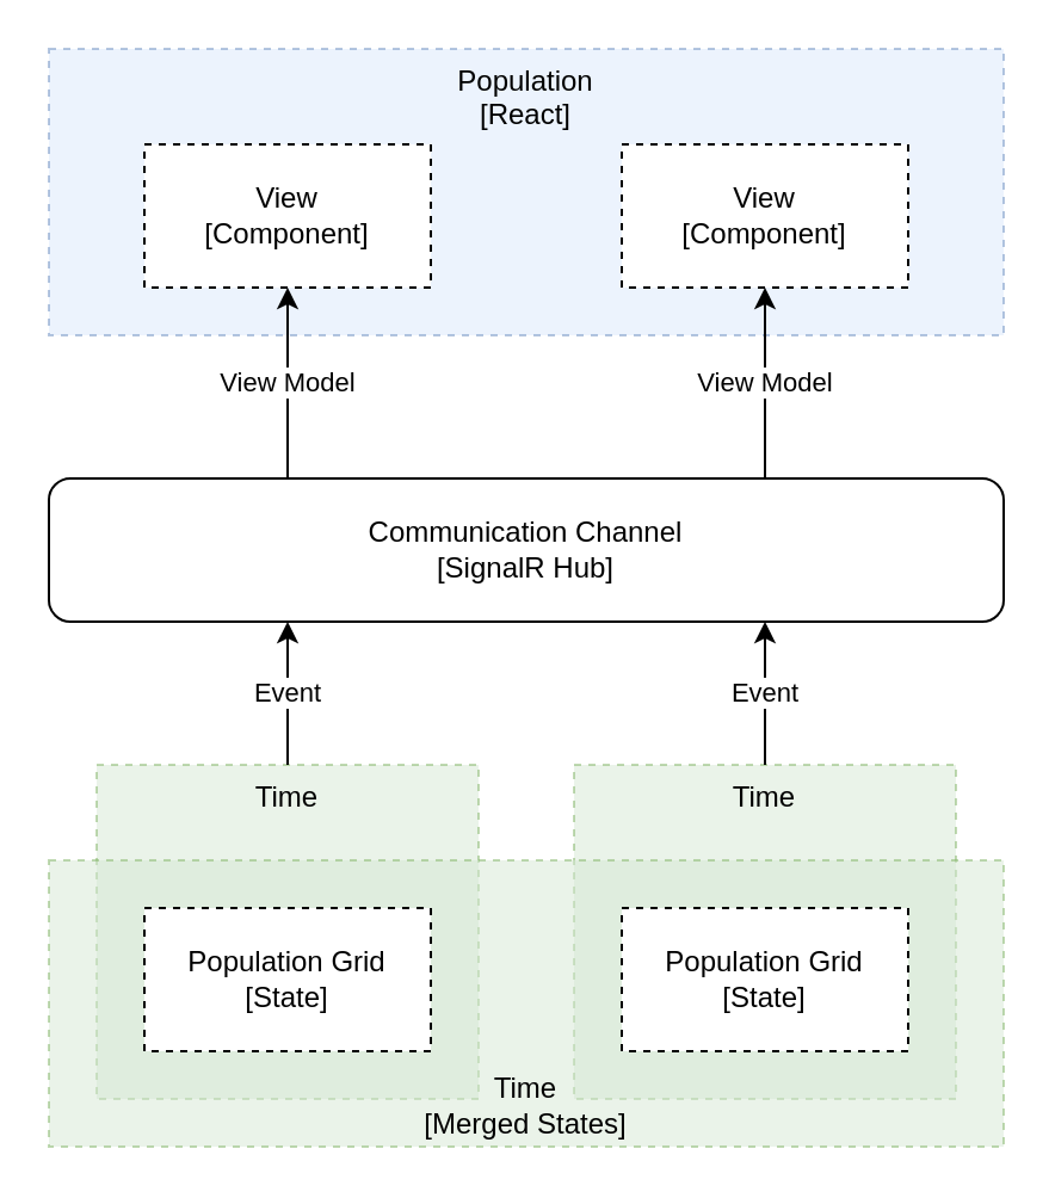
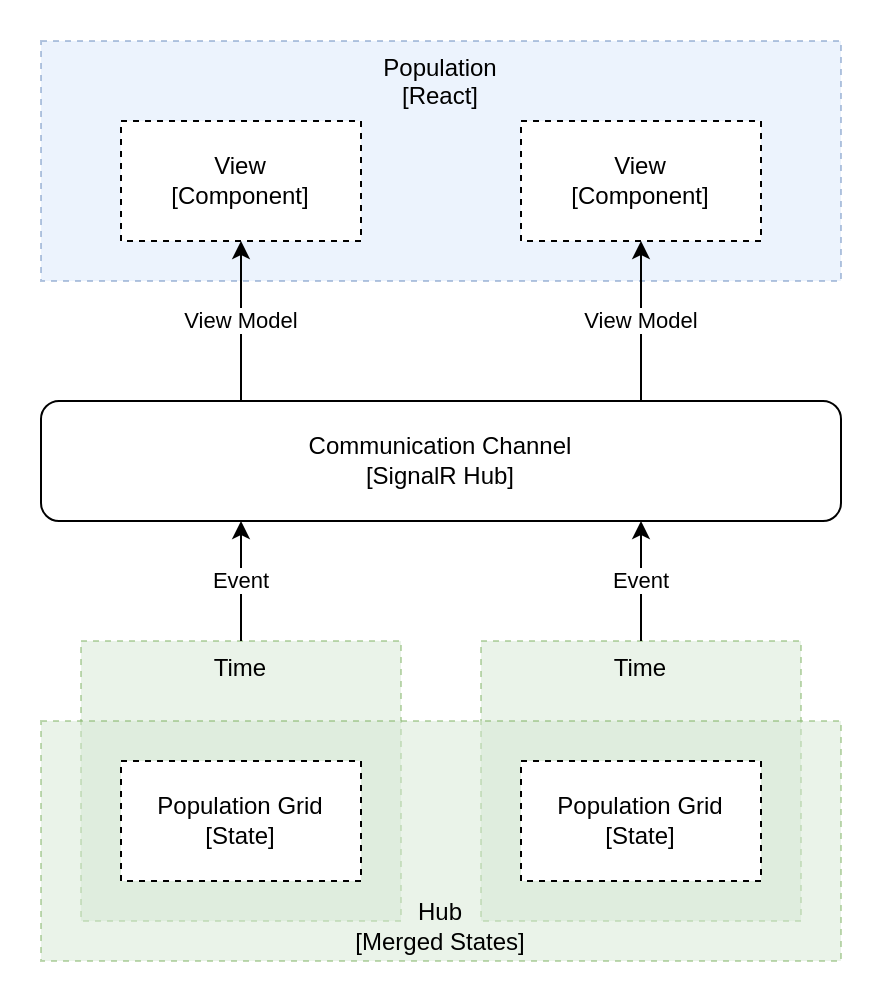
  <mxCell id="0" />
  <mxCell id="1" parent="0" />
  <mxCell id="2" value="&lt;div&gt;Population&lt;/div&gt;&lt;div&gt;[React]&lt;br&gt;&lt;/div&gt;" style="rounded=0;whiteSpace=wrap;html=1;dashed=1;fillColor=#dae8fc;verticalAlign=top;align=center;strokeColor=#6c8ebf;opacity=50;" parent="1" vertex="1"><mxGeometry x="20" y="20" width="400" height="120" as="geometry" /></mxCell>
  <mxCell id="3" value="&lt;div&gt;Time&lt;br&gt;&lt;/div&gt;" style="rounded=0;whiteSpace=wrap;html=1;dashed=1;fillColor=#d5e8d4;verticalAlign=top;strokeColor=#82b366;opacity=50;" parent="1" vertex="1"><mxGeometry x="240" y="320" width="160" height="140" as="geometry" /></mxCell>
  <mxCell id="4" value="&lt;div&gt;Time&lt;/div&gt;" style="rounded=0;whiteSpace=wrap;html=1;dashed=1;fillColor=#d5e8d4;verticalAlign=top;strokeColor=#82b366;opacity=50;" parent="1" vertex="1"><mxGeometry x="40" y="320" width="160" height="140" as="geometry" /></mxCell>
- <mxCell id="5" value="&lt;div&gt;Time&lt;/div&gt;&lt;div&gt;[Merged States]&lt;br&gt;&lt;/div&gt;" style="rounded=0;whiteSpace=wrap;html=1;dashed=1;fillColor=#d5e8d4;verticalAlign=bottom;align=center;strokeColor=#82b366;opacity=50;" parent="1" vertex="1"><mxGeometry x="20" y="360" width="400" height="120" as="geometry" /></mxCell>
+ <mxCell id="5" value="&lt;div&gt;Hub&lt;/div&gt;&lt;div&gt;[Merged States]&lt;br&gt;&lt;/div&gt;" style="rounded=0;whiteSpace=wrap;html=1;dashed=1;fillColor=#d5e8d4;verticalAlign=bottom;align=center;strokeColor=#82b366;opacity=50;" parent="1" vertex="1"><mxGeometry x="20" y="360" width="400" height="120" as="geometry" /></mxCell>
  <mxCell id="6" value="&lt;div&gt;Population Grid&lt;/div&gt;&lt;div&gt;[State]&lt;br&gt;&lt;/div&gt;" style="rounded=0;whiteSpace=wrap;html=1;dashed=1;" parent="1" vertex="1"><mxGeometry x="60" y="380" width="120" height="60" as="geometry" /></mxCell>
  <mxCell id="7" value="&lt;div&gt;Population Grid&lt;/div&gt;&lt;div&gt;[State]&lt;br&gt;&lt;/div&gt;" style="rounded=0;whiteSpace=wrap;html=1;dashed=1;" parent="1" vertex="1"><mxGeometry x="260" y="380" width="120" height="60" as="geometry" /></mxCell>
  <mxCell id="8" value="&lt;div&gt;Communication Channel&lt;/div&gt;&lt;div&gt;[SignalR Hub]&lt;br&gt;&lt;/div&gt;" style="whiteSpace=wrap;html=1;fillColor=#ffffff;gradientColor=none;align=center;rounded=1;" parent="1" vertex="1"><mxGeometry x="20" y="200" width="400" height="60" as="geometry" /></mxCell>
  <mxCell id="9" value="Event" style="endArrow=classic;html=1;edgeStyle=elbowEdgeStyle;" parent="1" source="4" target="8" edge="1"><mxGeometry width="50" height="50" relative="1" as="geometry"><mxPoint x="-70" y="400" as="sourcePoint" /><mxPoint x="-20" y="350" as="targetPoint" /></mxGeometry></mxCell>
  <mxCell id="10" value="Event" style="endArrow=classic;html=1;edgeStyle=elbowEdgeStyle;" parent="1" source="3" target="8" edge="1"><mxGeometry width="50" height="50" relative="1" as="geometry"><mxPoint x="319.5" y="340" as="sourcePoint" /><mxPoint x="500" y="250" as="targetPoint" /></mxGeometry></mxCell>
  <mxCell id="11" value="&lt;div&gt;View&lt;/div&gt;&lt;div&gt;[Component]&lt;br&gt;&lt;/div&gt;" style="rounded=0;whiteSpace=wrap;html=1;fillColor=#ffffff;gradientColor=none;align=center;dashed=1;" parent="1" vertex="1"><mxGeometry x="60" y="60" width="120" height="60" as="geometry" /></mxCell>
  <mxCell id="12" value="&lt;div&gt;View&lt;/div&gt;&lt;div&gt;[Component]&lt;br&gt;&lt;/div&gt;" style="rounded=0;whiteSpace=wrap;html=1;fillColor=#ffffff;gradientColor=none;align=center;dashed=1;" parent="1" vertex="1"><mxGeometry x="260" y="60" width="120" height="60" as="geometry" /></mxCell>
  <mxCell id="13" value="View Model" style="endArrow=classic;html=1;edgeStyle=elbowEdgeStyle;" parent="1" source="8" target="11" edge="1"><mxGeometry width="50" height="50" relative="1" as="geometry"><mxPoint x="140" y="350" as="sourcePoint" /><mxPoint x="140" y="290" as="targetPoint" /></mxGeometry></mxCell>
  <mxCell id="14" value="View Model" style="endArrow=classic;html=1;edgeStyle=elbowEdgeStyle;" parent="1" source="8" target="12" edge="1"><mxGeometry width="50" height="50" relative="1" as="geometry"><mxPoint x="150" y="360" as="sourcePoint" /><mxPoint x="150" y="300" as="targetPoint" /></mxGeometry></mxCell>
